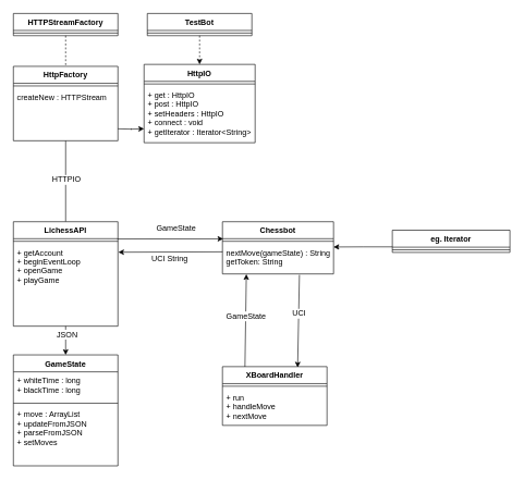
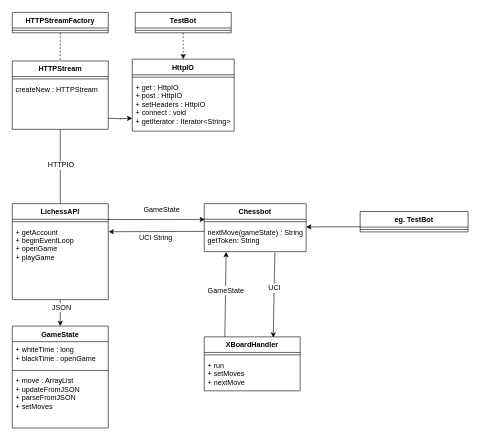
  <mxCell id="0" />
  <mxCell id="1" parent="0" />
  <mxCell id="2" style="edgeStyle=orthogonalEdgeStyle;rounded=0;orthogonalLoop=1;jettySize=auto;html=1;entryX=0.5;entryY=0;entryDx=0;entryDy=0;dashed=1;endArrow=none;" parent="1" source="3" target="7" edge="1"><mxGeometry relative="1" as="geometry" /></mxCell>
  <mxCell id="3" value="HTTPStreamFactory" style="swimlane;fontStyle=1;align=center;verticalAlign=top;childLayout=stackLayout;horizontal=1;startSize=26;horizontalStack=0;resizeParent=1;resizeParentMax=0;resizeLast=0;collapsible=1;marginBottom=0;" parent="1" vertex="1"><mxGeometry x="20" y="20" width="160" height="34" as="geometry" /></mxCell>
  <mxCell id="4" value="" style="line;strokeWidth=1;fillColor=none;align=left;verticalAlign=middle;spacingTop=-1;spacingLeft=3;spacingRight=3;rotatable=0;labelPosition=right;points=[];portConstraint=eastwest;" parent="3" vertex="1"><mxGeometry y="26" width="160" height="8" as="geometry" /></mxCell>
  <mxCell id="5" style="edgeStyle=orthogonalEdgeStyle;rounded=0;orthogonalLoop=1;jettySize=auto;html=1;entryX=0.5;entryY=0;entryDx=0;entryDy=0;endArrow=none;" parent="1" source="7" target="18" edge="1"><mxGeometry relative="1" as="geometry" /></mxCell>
  <mxCell id="6" value="HTTPIO" style="text;html=1;resizable=0;points=[];align=center;verticalAlign=middle;labelBackgroundColor=#ffffff;" parent="5" vertex="1" connectable="0"><mxGeometry x="-0.004" y="8" relative="1" as="geometry"><mxPoint x="-8" y="-2.5" as="offset" /></mxGeometry></mxCell>
- <mxCell id="7" value="HttpFactory" style="swimlane;fontStyle=1;align=center;verticalAlign=top;childLayout=stackLayout;horizontal=1;startSize=26;horizontalStack=0;resizeParent=1;resizeParentMax=0;resizeLast=0;collapsible=1;marginBottom=0;" parent="1" vertex="1"><mxGeometry x="20" y="101" width="160" height="114" as="geometry" /></mxCell>
+ <mxCell id="7" value="HTTPStream" style="swimlane;fontStyle=1;align=center;verticalAlign=top;childLayout=stackLayout;horizontal=1;startSize=26;horizontalStack=0;resizeParent=1;resizeParentMax=0;resizeLast=0;collapsible=1;marginBottom=0;" parent="1" vertex="1"><mxGeometry x="20" y="101" width="160" height="114" as="geometry" /></mxCell>
  <mxCell id="8" value="" style="line;strokeWidth=1;fillColor=none;align=left;verticalAlign=middle;spacingTop=-1;spacingLeft=3;spacingRight=3;rotatable=0;labelPosition=right;points=[];portConstraint=eastwest;" parent="7" vertex="1"><mxGeometry y="26" width="160" height="8" as="geometry" /></mxCell>
  <mxCell id="9" value="createNew : HTTPStream" style="text;strokeColor=none;fillColor=none;align=left;verticalAlign=top;spacingLeft=4;spacingRight=4;overflow=hidden;rotatable=0;points=[[0,0.5],[1,0.5]];portConstraint=eastwest;" parent="7" vertex="1"><mxGeometry y="34" width="160" height="80" as="geometry" /></mxCell>
  <mxCell id="10" style="edgeStyle=orthogonalEdgeStyle;rounded=0;orthogonalLoop=1;jettySize=auto;html=1;entryX=0.5;entryY=0;entryDx=0;entryDy=0;dashed=1;" parent="1" source="11" target="13" edge="1"><mxGeometry relative="1" as="geometry" /></mxCell>
  <mxCell id="11" value="TestBot" style="swimlane;fontStyle=1;align=center;verticalAlign=top;childLayout=stackLayout;horizontal=1;startSize=26;horizontalStack=0;resizeParent=1;resizeParentMax=0;resizeLast=0;collapsible=1;marginBottom=0;" parent="1" vertex="1"><mxGeometry x="225" y="20" width="160" height="34" as="geometry" /></mxCell>
  <mxCell id="12" value="" style="line;strokeWidth=1;fillColor=none;align=left;verticalAlign=middle;spacingTop=-1;spacingLeft=3;spacingRight=3;rotatable=0;labelPosition=right;points=[];portConstraint=eastwest;" parent="11" vertex="1"><mxGeometry y="26" width="160" height="8" as="geometry" /></mxCell>
  <mxCell id="13" value="HttpIO" style="swimlane;fontStyle=1;align=center;verticalAlign=top;childLayout=stackLayout;horizontal=1;startSize=26;horizontalStack=0;resizeParent=1;resizeParentMax=0;resizeLast=0;collapsible=1;marginBottom=0;" parent="1" vertex="1"><mxGeometry x="220" y="98" width="170" height="120" as="geometry" /></mxCell>
  <mxCell id="14" value="" style="line;strokeWidth=1;fillColor=none;align=left;verticalAlign=middle;spacingTop=-1;spacingLeft=3;spacingRight=3;rotatable=0;labelPosition=right;points=[];portConstraint=eastwest;" parent="13" vertex="1"><mxGeometry y="26" width="170" height="8" as="geometry" /></mxCell>
  <mxCell id="15" value="+ get : HttpIO&#10;+ post : HttpIO&#10;+ setHeaders : HttpIO&#10;+ connect : void&#10;+ getIterator : Iterator&lt;String&gt;" style="text;strokeColor=none;fillColor=none;align=left;verticalAlign=top;spacingLeft=4;spacingRight=4;overflow=hidden;rotatable=0;points=[[0,0.5],[1,0.5]];portConstraint=eastwest;" parent="13" vertex="1"><mxGeometry y="34" width="170" height="86" as="geometry" /></mxCell>
  <mxCell id="16" style="edgeStyle=orthogonalEdgeStyle;rounded=0;orthogonalLoop=1;jettySize=auto;html=1;entryX=0.5;entryY=0;entryDx=0;entryDy=0;" parent="1" source="18" target="21" edge="1"><mxGeometry relative="1" as="geometry" /></mxCell>
  <mxCell id="17" value="JSON" style="text;html=1;resizable=0;points=[];align=center;verticalAlign=middle;labelBackgroundColor=#ffffff;" parent="16" vertex="1" connectable="0"><mxGeometry x="-0.006" y="10" relative="1" as="geometry"><mxPoint x="-9" y="-10" as="offset" /></mxGeometry></mxCell>
  <mxCell id="18" value="LichessAPI" style="swimlane;fontStyle=1;align=center;verticalAlign=top;childLayout=stackLayout;horizontal=1;startSize=26;horizontalStack=0;resizeParent=1;resizeParentMax=0;resizeLast=0;collapsible=1;marginBottom=0;" parent="1" vertex="1"><mxGeometry x="20" y="339" width="160" height="160" as="geometry" /></mxCell>
  <mxCell id="19" value="" style="line;strokeWidth=1;fillColor=none;align=left;verticalAlign=middle;spacingTop=-1;spacingLeft=3;spacingRight=3;rotatable=0;labelPosition=right;points=[];portConstraint=eastwest;" parent="18" vertex="1"><mxGeometry y="26" width="160" height="8" as="geometry" /></mxCell>
  <mxCell id="20" value="+ getAccount&#10;+ beginEventLoop&#10;+ openGame&#10;+ playGame&#10;" style="text;strokeColor=none;fillColor=none;align=left;verticalAlign=top;spacingLeft=4;spacingRight=4;overflow=hidden;rotatable=0;points=[[0,0.5],[1,0.5]];portConstraint=eastwest;" parent="18" vertex="1"><mxGeometry y="34" width="160" height="126" as="geometry" /></mxCell>
  <mxCell id="21" value="GameState" style="swimlane;fontStyle=1;align=center;verticalAlign=top;childLayout=stackLayout;horizontal=1;startSize=26;horizontalStack=0;resizeParent=1;resizeParentMax=0;resizeLast=0;collapsible=1;marginBottom=0;" parent="1" vertex="1"><mxGeometry x="20" y="543" width="160" height="170" as="geometry" /></mxCell>
- <mxCell id="22" value="+ whiteTime : long&#10;+ blackTime : long&#10;" style="text;strokeColor=none;fillColor=none;align=left;verticalAlign=top;spacingLeft=4;spacingRight=4;overflow=hidden;rotatable=0;points=[[0,0.5],[1,0.5]];portConstraint=eastwest;" parent="21" vertex="1"><mxGeometry y="26" width="160" height="44" as="geometry" /></mxCell>
+ <mxCell id="22" value="+ whiteTime : long&#10;+ blackTime : openGame&#10;" style="text;strokeColor=none;fillColor=none;align=left;verticalAlign=top;spacingLeft=4;spacingRight=4;overflow=hidden;rotatable=0;points=[[0,0.5],[1,0.5]];portConstraint=eastwest;" parent="21" vertex="1"><mxGeometry y="26" width="160" height="44" as="geometry" /></mxCell>
  <mxCell id="23" value="" style="line;strokeWidth=1;fillColor=none;align=left;verticalAlign=middle;spacingTop=-1;spacingLeft=3;spacingRight=3;rotatable=0;labelPosition=right;points=[];portConstraint=eastwest;" parent="21" vertex="1"><mxGeometry y="70" width="160" height="8" as="geometry" /></mxCell>
  <mxCell id="24" value="+ move : ArrayList&#10;+ updateFromJSON&#10;+ parseFromJSON&#10;+ setMoves&#10;" style="text;strokeColor=none;fillColor=none;align=left;verticalAlign=top;spacingLeft=4;spacingRight=4;overflow=hidden;rotatable=0;points=[[0,0.5],[1,0.5]];portConstraint=eastwest;" parent="21" vertex="1"><mxGeometry y="78" width="160" height="92" as="geometry" /></mxCell>
  <mxCell id="25" value="Chessbot" style="swimlane;fontStyle=1;align=center;verticalAlign=top;childLayout=stackLayout;horizontal=1;startSize=26;horizontalStack=0;resizeParent=1;resizeParentMax=0;resizeLast=0;collapsible=1;marginBottom=0;" parent="1" vertex="1"><mxGeometry x="340" y="339" width="170" height="80" as="geometry" /></mxCell>
  <mxCell id="26" value="" style="line;strokeWidth=1;fillColor=none;align=left;verticalAlign=middle;spacingTop=-1;spacingLeft=3;spacingRight=3;rotatable=0;labelPosition=right;points=[];portConstraint=eastwest;" parent="25" vertex="1"><mxGeometry y="26" width="170" height="8" as="geometry" /></mxCell>
  <mxCell id="27" value="nextMove(gameState) : String&#10;getToken: String&#10;" style="text;strokeColor=none;fillColor=none;align=left;verticalAlign=top;spacingLeft=4;spacingRight=4;overflow=hidden;rotatable=0;points=[[0,0.5],[1,0.5]];portConstraint=eastwest;" parent="25" vertex="1"><mxGeometry y="34" width="170" height="46" as="geometry" /></mxCell>
  <mxCell id="28" value="" style="endArrow=classic;html=1;entryX=0.007;entryY=0.008;entryDx=0;entryDy=0;entryPerimeter=0;exitX=0.996;exitY=0.016;exitDx=0;exitDy=0;exitPerimeter=0;" parent="1" edge="1"><mxGeometry width="50" height="50" relative="1" as="geometry"><mxPoint x="179.36" y="365.416" as="sourcePoint" /><mxPoint x="341.12" y="365.208" as="targetPoint" /></mxGeometry></mxCell>
  <mxCell id="29" value="GameState" style="text;html=1;resizable=0;points=[];align=center;verticalAlign=middle;labelBackgroundColor=#ffffff;" parent="28" vertex="1" connectable="0"><mxGeometry x="0.282" relative="1" as="geometry"><mxPoint x="-14.5" y="-15.5" as="offset" /></mxGeometry></mxCell>
  <mxCell id="30" value="" style="endArrow=classic;html=1;entryX=1.004;entryY=0.101;entryDx=0;entryDy=0;entryPerimeter=0;exitX=0.001;exitY=0.264;exitDx=0;exitDy=0;exitPerimeter=0;" parent="1" target="20" edge="1" source="27"><mxGeometry width="50" height="50" relative="1" as="geometry"><mxPoint x="330" y="386" as="sourcePoint" /><mxPoint x="190" y="420" as="targetPoint" /></mxGeometry></mxCell>
  <mxCell id="31" value="UCI String" style="text;html=1;resizable=0;points=[];align=center;verticalAlign=middle;labelBackgroundColor=#ffffff;" parent="30" vertex="1" connectable="0"><mxGeometry x="0.084" y="-1" relative="1" as="geometry"><mxPoint x="4" y="11.5" as="offset" /></mxGeometry></mxCell>
- <mxCell id="32" value="eg. Iterator" style="swimlane;fontStyle=1;align=center;verticalAlign=top;childLayout=stackLayout;horizontal=1;startSize=26;horizontalStack=0;resizeParent=1;resizeParentMax=0;resizeLast=0;collapsible=1;marginBottom=0;" parent="1" vertex="1"><mxGeometry x="600" y="352" width="180" height="34" as="geometry" /></mxCell>
+ <mxCell id="32" value="eg. TestBot" style="swimlane;fontStyle=1;align=center;verticalAlign=top;childLayout=stackLayout;horizontal=1;startSize=26;horizontalStack=0;resizeParent=1;resizeParentMax=0;resizeLast=0;collapsible=1;marginBottom=0;" parent="1" vertex="1"><mxGeometry x="600" y="352" width="180" height="34" as="geometry" /></mxCell>
  <mxCell id="33" value="" style="line;strokeWidth=1;fillColor=none;align=left;verticalAlign=middle;spacingTop=-1;spacingLeft=3;spacingRight=3;rotatable=0;labelPosition=right;points=[];portConstraint=eastwest;" parent="32" vertex="1"><mxGeometry y="26" width="180" height="8" as="geometry" /></mxCell>
  <mxCell id="34" style="edgeStyle=orthogonalEdgeStyle;rounded=0;orthogonalLoop=1;jettySize=auto;html=1;entryX=0;entryY=0.5;entryDx=0;entryDy=0;" parent="1" edge="1"><mxGeometry relative="1" as="geometry"><mxPoint x="180" y="196.667" as="sourcePoint" /><mxPoint x="220" y="196.667" as="targetPoint" /></mxGeometry></mxCell>
  <mxCell id="35" style="edgeStyle=orthogonalEdgeStyle;rounded=0;orthogonalLoop=1;jettySize=auto;html=1;dashed=0;exitX=0;exitY=0.75;exitDx=0;exitDy=0;entryX=1;entryY=0.102;entryDx=0;entryDy=0;entryPerimeter=0;" parent="1" source="32" target="27" edge="1"><mxGeometry relative="1" as="geometry"><mxPoint x="550" y="378.286" as="sourcePoint" /><mxPoint x="530" y="410" as="targetPoint" /></mxGeometry></mxCell>
  <mxCell id="36" value="XBoardHandler" style="swimlane;fontStyle=1;align=center;verticalAlign=top;childLayout=stackLayout;horizontal=1;startSize=26;horizontalStack=0;resizeParent=1;resizeParentMax=0;resizeLast=0;collapsible=1;marginBottom=0;" parent="1" vertex="1"><mxGeometry x="340" y="561" width="160" height="90" as="geometry" /></mxCell>
  <mxCell id="37" value="" style="line;strokeWidth=1;fillColor=none;align=left;verticalAlign=middle;spacingTop=-1;spacingLeft=3;spacingRight=3;rotatable=0;labelPosition=right;points=[];portConstraint=eastwest;" parent="36" vertex="1"><mxGeometry y="26" width="160" height="8" as="geometry" /></mxCell>
- <mxCell id="38" value="+ run&#10;+ handleMove&#10;+ nextMove&#10;" style="text;strokeColor=none;fillColor=none;align=left;verticalAlign=top;spacingLeft=4;spacingRight=4;overflow=hidden;rotatable=0;points=[[0,0.5],[1,0.5]];portConstraint=eastwest;" parent="36" vertex="1"><mxGeometry y="34" width="160" height="56" as="geometry" /></mxCell>
+ <mxCell id="38" value="+ run&#10;+ setMoves&#10;+ nextMove&#10;" style="text;strokeColor=none;fillColor=none;align=left;verticalAlign=top;spacingLeft=4;spacingRight=4;overflow=hidden;rotatable=0;points=[[0,0.5],[1,0.5]];portConstraint=eastwest;" parent="36" vertex="1"><mxGeometry y="34" width="160" height="56" as="geometry" /></mxCell>
  <mxCell id="39" value="" style="endArrow=classic;html=1;exitX=0.215;exitY=0.001;exitDx=0;exitDy=0;exitPerimeter=0;entryX=0.215;entryY=1.009;entryDx=0;entryDy=0;entryPerimeter=0;" parent="1" source="36" edge="1" target="27"><mxGeometry width="50" height="50" relative="1" as="geometry"><mxPoint x="20" y="660" as="sourcePoint" /><mxPoint x="328" y="425" as="targetPoint" /></mxGeometry></mxCell>
  <mxCell id="40" value="GameState" style="text;html=1;resizable=0;points=[];align=center;verticalAlign=middle;labelBackgroundColor=#ffffff;" parent="39" vertex="1" connectable="0"><mxGeometry x="0.101" relative="1" as="geometry"><mxPoint as="offset" /></mxGeometry></mxCell>
  <mxCell id="41" value="" style="endArrow=classic;html=1;entryX=0.719;entryY=0.013;entryDx=0;entryDy=0;exitX=0.693;exitY=1.032;exitDx=0;exitDy=0;exitPerimeter=0;entryPerimeter=0;" parent="1" source="27" target="36" edge="1"><mxGeometry width="50" height="50" relative="1" as="geometry"><mxPoint x="390" y="430" as="sourcePoint" /><mxPoint x="400" y="480" as="targetPoint" /></mxGeometry></mxCell>
  <mxCell id="42" value="UCI" style="text;html=1;resizable=0;points=[];align=center;verticalAlign=middle;labelBackgroundColor=#ffffff;" parent="41" vertex="1" connectable="0"><mxGeometry x="-0.166" relative="1" as="geometry"><mxPoint as="offset" /></mxGeometry></mxCell>
